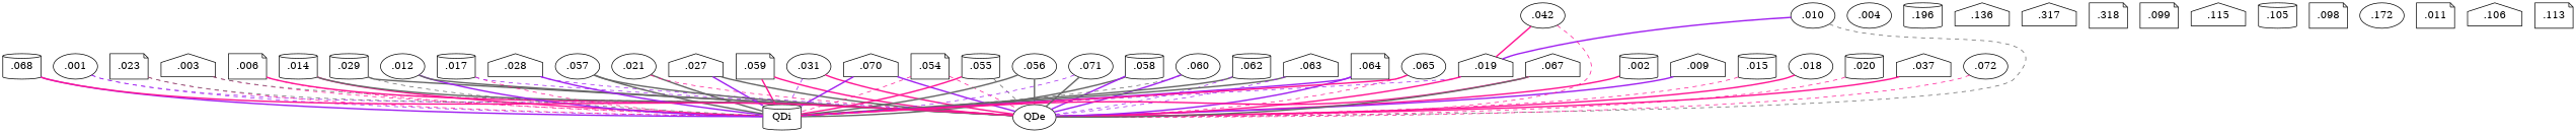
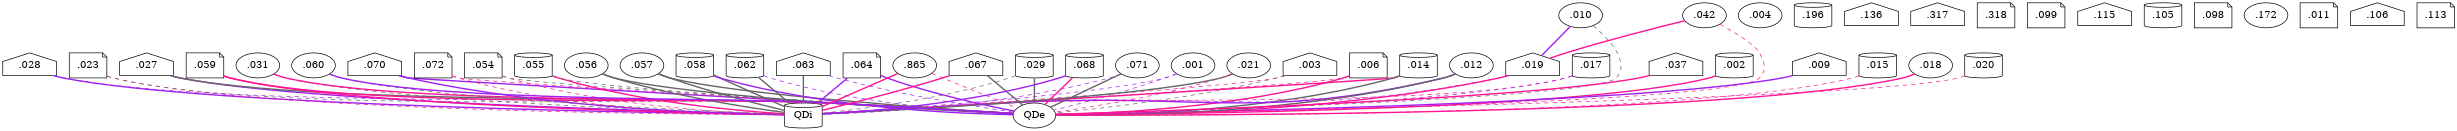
  strict graph {
    node [shape=ellipse]
    edge [color=deeppink style=bold]
    QDi [shape=cylinder]
    .001
    QDe
    .004
    .003 [shape=house]
    .006 [shape=note]
    .196 [shape=cylinder]
    .002 [shape=cylinder]
    .014 [shape=cylinder]
    .136 [shape=house]
    .317 [shape=house]
    .318 [shape=note]
    .009 [shape=house]
    .099 [shape=note]
    .010
    .019 [shape=house]
    .115 [shape=house]
    .029 [shape=cylinder]
    .012
    .017 [shape=cylinder]
    .015 [shape=cylinder]
    .018
    .028 [shape=house]
    .020 [shape=cylinder]
    .021
    .023 [shape=note]
    .027 [shape=house]
    .105 [shape=cylinder]
    .059 [shape=note]
    .031
    .098 [shape=note]
    .037 [shape=house]
    .042
    .172
    .011 [shape=note]
    .070 [shape=house]
-   .072
+   .072 [shape=note]
    .106 [shape=house]
    .113 [shape=note]
    .054 [shape=note]
    .055 [shape=cylinder]
    .056
    .057
    .058 [shape=cylinder]
    .060
    .062 [shape=cylinder]
    .063 [shape=house]
    .064 [shape=note]
-   .065
+   .065 [label=.865]
    .067 [shape=house]
    .068 [shape=cylinder]
    .071
    .001 -- QDi [color=purple style=dashed]
    .001 -- QDe [color=purple style=dashed]
    .003 -- QDi [style=dashed]
    .003 -- QDe [color=gray40 style=dashed]
    .006 -- QDi [style=dashed]
    .006 -- QDe
    .002 -- QDe
    .014 -- QDi
    .014 -- QDe [color=gray40]
    .009 -- QDe [color=purple]
    .010 -- QDe [color=gray40 style=dashed]
    .010 -- .019 [color=purple]
    .019 -- QDi [color=purple style=dashed]
    .019 -- QDe
    .029 -- QDi [color=gray40 style=dashed]
    .029 -- QDe [color=gray40]
    .012 -- QDi [color=purple]
    .012 -- QDe [color=gray40]
    .017 -- QDi [style=dashed]
    .017 -- QDe [color=purple style=dashed]
    .015 -- QDe [style=dashed]
    .018 -- QDe
    .028 -- QDi [color=purple]
    .028 -- QDe [color=purple style=dashed]
    .020 -- QDe [style=dashed]
    .021 -- QDi [color=gray40]
    .021 -- QDe [style=dashed]
    .023 -- QDi [style=dashed]
    .023 -- QDe [color=gray40 style=dashed]
    .027 -- QDi [color=purple]
    .027 -- QDe [color=gray40]
    .059 -- QDi
    .059 -- QDe
-   .031 -- QDi [color=purple style=dashed]
+   .031 -- QDi [color=gray40 style=dashed]
    .031 -- QDe
    .037 -- QDe
    .042 -- QDe [style=dashed]
    .042 -- .019
    .070 -- QDi [color=purple]
    .070 -- QDe [color=purple]
+   .072 -- QDi [style=dashed]
    .072 -- QDe [style=dashed]
    .054 -- QDi [style=dashed]
-   .054 -- QDe [style=dashed]
+   .054 -- QDe [color=gray40 style=dashed]
    .055 -- QDi
    .055 -- QDe [color=gray40 style=dashed]
    .056 -- QDi [color=gray40]
    .056 -- QDe [color=gray40]
    .057 -- QDi [color=gray40]
    .057 -- QDe [color=gray40]
    .058 -- QDi [color=gray40]
    .058 -- QDe [color=purple]
    .060 -- QDi [color=gray40 style=dashed]
    .060 -- QDe [color=purple]
    .062 -- QDi [color=gray40]
    .062 -- QDe [color=purple style=dashed]
    .063 -- QDi [color=gray40]
    .063 -- QDe [color=purple style=dashed]
    .064 -- QDi [color=purple]
    .064 -- QDe [color=purple]
    .065 -- QDi
    .065 -- QDe [style=dashed]
    .067 -- QDi
    .067 -- QDe [color=gray40]
    .068 -- QDi [color=purple]
    .068 -- QDe
    .071 -- QDi [color=purple style=dashed]
    .071 -- QDe [color=gray40]
  }
